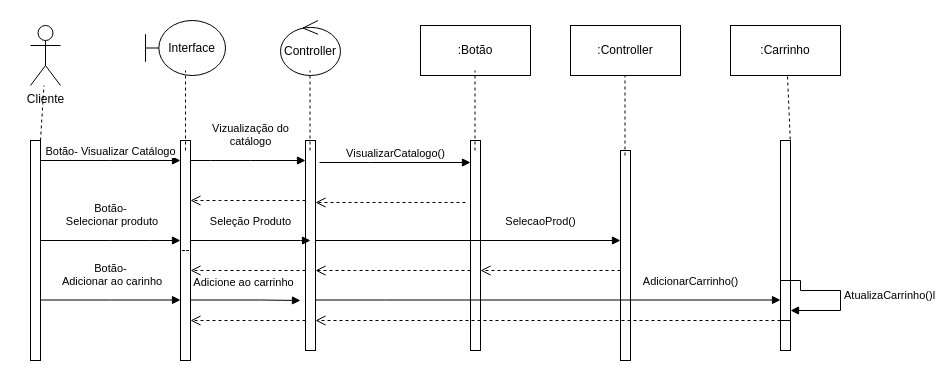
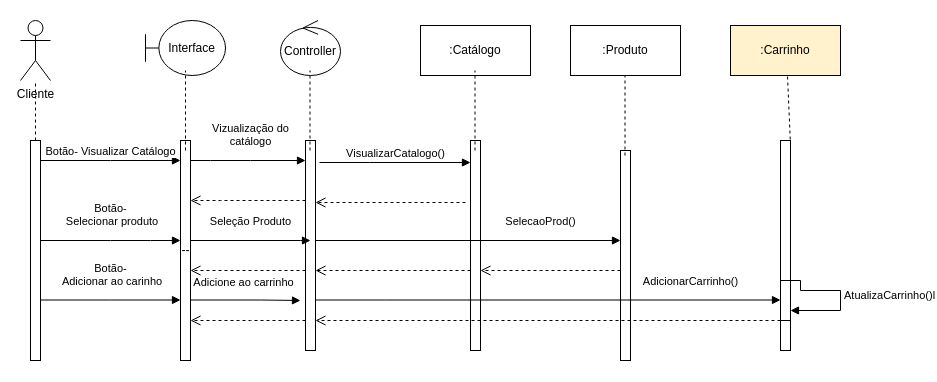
  <mxCell id="0" />
  <mxCell id="1" parent="0" />
- <mxCell id="2" value="Cliente" style="shape=umlActor;verticalLabelPosition=bottom;verticalAlign=top;html=1;" parent="1" vertex="1"><mxGeometry x="30" y="25" width="30" height="60" as="geometry" /></mxCell>
+ <mxCell id="2" value="Cliente" style="shape=umlActor;verticalLabelPosition=bottom;verticalAlign=top;html=1;" parent="1" vertex="1"><mxGeometry x="20" y="20" width="30" height="60" as="geometry" /></mxCell>
  <mxCell id="3" value="" style="html=1;points=[[0,0,0,0,5],[0,1,0,0,-5],[1,0,0,0,5],[1,1,0,0,-5]];perimeter=orthogonalPerimeter;outlineConnect=0;targetShapes=umlLifeline;portConstraint=eastwest;newEdgeStyle={&quot;curved&quot;:0,&quot;rounded&quot;:0};" parent="1" vertex="1"><mxGeometry x="30" y="140" width="10" height="220" as="geometry" /></mxCell>
  <mxCell id="4" value="" style="endArrow=none;dashed=1;html=1;rounded=0;" parent="1" source="3" target="2" edge="1"><mxGeometry width="50" height="50" relative="1" as="geometry"><mxPoint x="20" y="140" as="sourcePoint" /><mxPoint x="70" y="90" as="targetPoint" /></mxGeometry></mxCell>
  <mxCell id="5" value="" style="html=1;points=[[0,0,0,0,5],[0,1,0,0,-5],[1,0,0,0,5],[1,1,0,0,-5]];perimeter=orthogonalPerimeter;outlineConnect=0;targetShapes=umlLifeline;portConstraint=eastwest;newEdgeStyle={&quot;curved&quot;:0,&quot;rounded&quot;:0};" parent="1" vertex="1"><mxGeometry x="470" y="140" width="10" height="210" as="geometry" /></mxCell>
  <mxCell id="6" value="--" style="html=1;points=[[0,0,0,0,5],[0,1,0,0,-5],[1,0,0,0,5],[1,1,0,0,-5]];perimeter=orthogonalPerimeter;outlineConnect=0;targetShapes=umlLifeline;portConstraint=eastwest;newEdgeStyle={&quot;curved&quot;:0,&quot;rounded&quot;:0};" parent="1" vertex="1"><mxGeometry x="180" y="140" width="10" height="220" as="geometry" /></mxCell>
- <mxCell id="7" value=":Botão" style="html=1;whiteSpace=wrap;" parent="1" vertex="1"><mxGeometry x="420" y="25" width="110" height="50" as="geometry" /></mxCell>
+ <mxCell id="7" value=":Catálogo" style="html=1;whiteSpace=wrap;" parent="1" vertex="1"><mxGeometry x="420" y="25" width="110" height="50" as="geometry" /></mxCell>
  <mxCell id="8" value="Interface" style="shape=umlBoundary;whiteSpace=wrap;html=1;" parent="1" vertex="1"><mxGeometry x="145" y="20" width="80" height="55" as="geometry" /></mxCell>
  <mxCell id="9" value="Controller" style="ellipse;shape=umlControl;whiteSpace=wrap;html=1;" parent="1" vertex="1"><mxGeometry x="280" y="20" width="60" height="55" as="geometry" /></mxCell>
  <mxCell id="10" value="" style="html=1;points=[[0,0,0,0,5],[0,1,0,0,-5],[1,0,0,0,5],[1,1,0,0,-5]];perimeter=orthogonalPerimeter;outlineConnect=0;targetShapes=umlLifeline;portConstraint=eastwest;newEdgeStyle={&quot;curved&quot;:0,&quot;rounded&quot;:0};" parent="1" vertex="1"><mxGeometry x="305" y="140" width="10" height="210" as="geometry" /></mxCell>
  <mxCell id="11" value="VisualizarCatalogo()" style="html=1;verticalAlign=bottom;endArrow=block;curved=0;rounded=0;" parent="1" edge="1"><mxGeometry width="80" relative="1" as="geometry"><mxPoint x="319" y="162" as="sourcePoint" /><mxPoint x="470" y="162" as="targetPoint" /><Array as="points"><mxPoint x="369" y="162" /></Array></mxGeometry></mxCell>
  <mxCell id="12" value="Botão- Visualizar Catálogo" style="html=1;verticalAlign=bottom;endArrow=block;curved=0;rounded=0;" parent="1" edge="1"><mxGeometry width="80" relative="1" as="geometry"><mxPoint x="40" y="160" as="sourcePoint" /><mxPoint x="180" y="160" as="targetPoint" /><Array as="points"><mxPoint x="110" y="160" /></Array></mxGeometry></mxCell>
  <mxCell id="13" value="Vizualização do &lt;br&gt;catálogo" style="html=1;verticalAlign=bottom;endArrow=block;curved=0;rounded=0;" parent="1" source="6" target="10" edge="1"><mxGeometry x="0.043" y="10" width="80" relative="1" as="geometry"><mxPoint x="190" y="230" as="sourcePoint" /><mxPoint x="300" y="230" as="targetPoint" /><Array as="points"><mxPoint x="210" y="160" /><mxPoint x="250" y="160" /></Array><mxPoint as="offset" /></mxGeometry></mxCell>
  <mxCell id="14" value="" style="html=1;verticalAlign=bottom;endArrow=open;dashed=1;endSize=8;curved=0;rounded=0;" parent="1" edge="1"><mxGeometry relative="1" as="geometry"><mxPoint x="305" y="200" as="sourcePoint" /><mxPoint x="190" y="200" as="targetPoint" /><Array as="points"><mxPoint x="260" y="200" /><mxPoint x="240" y="200" /><mxPoint x="220" y="200" /></Array></mxGeometry></mxCell>
  <mxCell id="15" value="" style="html=1;verticalAlign=bottom;endArrow=open;dashed=1;endSize=8;curved=0;rounded=0;entryX=1.5;entryY=0.219;entryDx=0;entryDy=0;entryPerimeter=0;" parent="1" edge="1"><mxGeometry relative="1" as="geometry"><mxPoint x="465" y="202" as="sourcePoint" /><mxPoint x="315" y="202" as="targetPoint" /></mxGeometry></mxCell>
- <mxCell id="16" value=":Controller" style="html=1;whiteSpace=wrap;" parent="1" vertex="1"><mxGeometry x="570" y="25" width="110" height="50" as="geometry" /></mxCell>
- <mxCell id="17" value=":Carrinho" style="html=1;whiteSpace=wrap;" parent="1" vertex="1"><mxGeometry x="730" y="25" width="110" height="50" as="geometry" /></mxCell>
+ <mxCell id="16" value=":Produto" style="html=1;whiteSpace=wrap;" parent="1" vertex="1"><mxGeometry x="570" y="25" width="110" height="50" as="geometry" /></mxCell>
+ <mxCell id="17" value=":Carrinho" style="html=1;whiteSpace=wrap;fillColor=#fff2cc;" parent="1" vertex="1"><mxGeometry x="730" y="25" width="110" height="50" as="geometry" /></mxCell>
  <mxCell id="18" value="" style="html=1;points=[[0,0,0,0,5],[0,1,0,0,-5],[1,0,0,0,5],[1,1,0,0,-5]];perimeter=orthogonalPerimeter;outlineConnect=0;targetShapes=umlLifeline;portConstraint=eastwest;newEdgeStyle={&quot;curved&quot;:0,&quot;rounded&quot;:0};" parent="1" vertex="1"><mxGeometry x="620" y="150" width="10" height="210" as="geometry" /></mxCell>
  <mxCell id="19" value="" style="html=1;points=[[0,0,0,0,5],[0,1,0,0,-5],[1,0,0,0,5],[1,1,0,0,-5]];perimeter=orthogonalPerimeter;outlineConnect=0;targetShapes=umlLifeline;portConstraint=eastwest;newEdgeStyle={&quot;curved&quot;:0,&quot;rounded&quot;:0};" parent="1" vertex="1"><mxGeometry x="780" y="140" width="10" height="210" as="geometry" /></mxCell>
  <mxCell id="20" value="Botão-&lt;br&gt;&amp;nbsp;Adicionar ao carinho" style="html=1;verticalAlign=bottom;endArrow=block;curved=0;rounded=0;" parent="1" edge="1"><mxGeometry y="10" width="80" relative="1" as="geometry"><mxPoint x="40" y="299.5" as="sourcePoint" /><mxPoint x="180" y="299.5" as="targetPoint" /><Array as="points"><mxPoint x="110" y="299.5" /></Array><mxPoint as="offset" /></mxGeometry></mxCell>
  <mxCell id="21" value="Adicione ao carrinho" style="html=1;verticalAlign=bottom;endArrow=block;curved=0;rounded=0;" parent="1" edge="1"><mxGeometry x="-0.04" y="10" width="80" relative="1" as="geometry"><mxPoint x="190" y="299.5" as="sourcePoint" /><mxPoint x="300" y="300" as="targetPoint" /><Array as="points"><mxPoint x="260" y="299.5" /></Array><mxPoint y="1" as="offset" /></mxGeometry></mxCell>
  <mxCell id="22" value="AdicionarCarrinho()" style="html=1;verticalAlign=bottom;endArrow=block;curved=0;rounded=0;" parent="1" edge="1"><mxGeometry x="0.613" y="10" width="80" relative="1" as="geometry"><mxPoint x="315" y="299.5" as="sourcePoint" /><mxPoint x="780" y="299.5" as="targetPoint" /><Array as="points"><mxPoint x="385" y="299.5" /></Array><mxPoint as="offset" /></mxGeometry></mxCell>
  <mxCell id="23" value="" style="html=1;verticalAlign=bottom;endArrow=open;dashed=1;endSize=8;curved=0;rounded=0;" parent="1" edge="1"><mxGeometry relative="1" as="geometry"><mxPoint x="780" y="320" as="sourcePoint" /><mxPoint x="315" y="320" as="targetPoint" /><Array as="points"><mxPoint x="710" y="320" /></Array></mxGeometry></mxCell>
  <mxCell id="24" value="" style="html=1;verticalAlign=bottom;endArrow=open;dashed=1;endSize=8;curved=0;rounded=0;" edge="1" parent="1" source="10" target="6"><mxGeometry relative="1" as="geometry"><mxPoint x="295" y="320" as="sourcePoint" /><mxPoint x="200" y="320" as="targetPoint" /><Array as="points"><mxPoint x="250" y="320" /><mxPoint x="230" y="320" /><mxPoint x="210" y="320" /></Array></mxGeometry></mxCell>
  <mxCell id="25" value="" style="endArrow=none;dashed=1;html=1;rounded=0;" edge="1" parent="1"><mxGeometry width="50" height="50" relative="1" as="geometry"><mxPoint x="185" y="150" as="sourcePoint" /><mxPoint x="185" y="70" as="targetPoint" /></mxGeometry></mxCell>
  <mxCell id="26" value="" style="endArrow=none;dashed=1;html=1;rounded=0;" edge="1" parent="1"><mxGeometry width="50" height="50" relative="1" as="geometry"><mxPoint x="309.5" y="150" as="sourcePoint" /><mxPoint x="309.5" y="70" as="targetPoint" /></mxGeometry></mxCell>
  <mxCell id="27" value="" style="endArrow=none;dashed=1;html=1;rounded=0;" edge="1" parent="1"><mxGeometry width="50" height="50" relative="1" as="geometry"><mxPoint x="474.5" y="150" as="sourcePoint" /><mxPoint x="474.5" y="70" as="targetPoint" /></mxGeometry></mxCell>
  <mxCell id="28" value="" style="endArrow=none;dashed=1;html=1;rounded=0;" edge="1" parent="1"><mxGeometry width="50" height="50" relative="1" as="geometry"><mxPoint x="624.5" y="155" as="sourcePoint" /><mxPoint x="624.5" y="75" as="targetPoint" /></mxGeometry></mxCell>
  <mxCell id="29" value="" style="endArrow=none;dashed=1;html=1;rounded=0;exitX=1;exitY=0;exitDx=0;exitDy=5;exitPerimeter=0;" edge="1" parent="1" source="19"><mxGeometry width="50" height="50" relative="1" as="geometry"><mxPoint x="787" y="150" as="sourcePoint" /><mxPoint x="787" y="75" as="targetPoint" /></mxGeometry></mxCell>
  <mxCell id="30" value="" style="html=1;points=[[0,0,0,0,5],[0,1,0,0,-5],[1,0,0,0,5],[1,1,0,0,-5]];perimeter=orthogonalPerimeter;outlineConnect=0;targetShapes=umlLifeline;portConstraint=eastwest;newEdgeStyle={&quot;curved&quot;:0,&quot;rounded&quot;:0};" vertex="1" parent="1"><mxGeometry x="780" y="280" width="10" height="40" as="geometry" /></mxCell>
  <mxCell id="31" value="AtualizaCarrinho()l" style="html=1;align=left;spacingLeft=2;endArrow=block;rounded=0;edgeStyle=orthogonalEdgeStyle;curved=0;rounded=0;" edge="1" target="30" parent="1" source="30"><mxGeometry relative="1" as="geometry"><mxPoint x="810" y="280" as="sourcePoint" /><Array as="points"><mxPoint x="800" y="280" /><mxPoint x="800" y="290" /><mxPoint x="840" y="290" /><mxPoint x="840" y="310" /></Array></mxGeometry></mxCell>
  <mxCell id="32" value="Botão-&lt;br&gt;&amp;nbsp;Selecionar produto" style="html=1;verticalAlign=bottom;endArrow=block;curved=0;rounded=0;" edge="1" parent="1"><mxGeometry y="10" width="80" relative="1" as="geometry"><mxPoint x="40" y="240" as="sourcePoint" /><mxPoint x="180" y="240" as="targetPoint" /><Array as="points"><mxPoint x="110" y="240" /><mxPoint x="150" y="240" /></Array><mxPoint as="offset" /></mxGeometry></mxCell>
  <mxCell id="33" value="Seleção Produto" style="html=1;verticalAlign=bottom;endArrow=block;curved=0;rounded=0;" edge="1" parent="1"><mxGeometry y="10" width="80" relative="1" as="geometry"><mxPoint x="190" y="240" as="sourcePoint" /><mxPoint x="310" y="240" as="targetPoint" /><Array as="points"><mxPoint x="300" y="240" /><mxPoint x="310" y="240" /></Array><mxPoint as="offset" /></mxGeometry></mxCell>
  <mxCell id="34" value="SelecaoProd()" style="html=1;verticalAlign=bottom;endArrow=block;curved=0;rounded=0;" edge="1" parent="1" target="18"><mxGeometry x="0.475" y="10" width="80" relative="1" as="geometry"><mxPoint x="315" y="240" as="sourcePoint" /><mxPoint x="395" y="240" as="targetPoint" /><mxPoint as="offset" /></mxGeometry></mxCell>
  <mxCell id="35" value="" style="html=1;verticalAlign=bottom;endArrow=open;dashed=1;endSize=8;curved=0;rounded=0;" edge="1" parent="1" source="18"><mxGeometry relative="1" as="geometry"><mxPoint x="595" y="270" as="sourcePoint" /><mxPoint x="480" y="270" as="targetPoint" /><Array as="points"><mxPoint x="580" y="270" /><mxPoint x="540" y="270" /><mxPoint x="520" y="270" /><mxPoint x="500" y="270" /></Array></mxGeometry></mxCell>
  <mxCell id="36" value="" style="html=1;verticalAlign=bottom;endArrow=open;dashed=1;endSize=8;curved=0;rounded=0;" edge="1" parent="1" source="5"><mxGeometry relative="1" as="geometry"><mxPoint x="430" y="270" as="sourcePoint" /><mxPoint x="315" y="270" as="targetPoint" /><Array as="points"><mxPoint x="375" y="270" /><mxPoint x="355" y="270" /><mxPoint x="335" y="270" /></Array></mxGeometry></mxCell>
  <mxCell id="37" value="" style="html=1;verticalAlign=bottom;endArrow=open;dashed=1;endSize=8;curved=0;rounded=0;" edge="1" parent="1"><mxGeometry relative="1" as="geometry"><mxPoint x="305" y="270" as="sourcePoint" /><mxPoint x="190" y="270" as="targetPoint" /><Array as="points"><mxPoint x="230" y="270" /><mxPoint x="210" y="270" /></Array></mxGeometry></mxCell>
